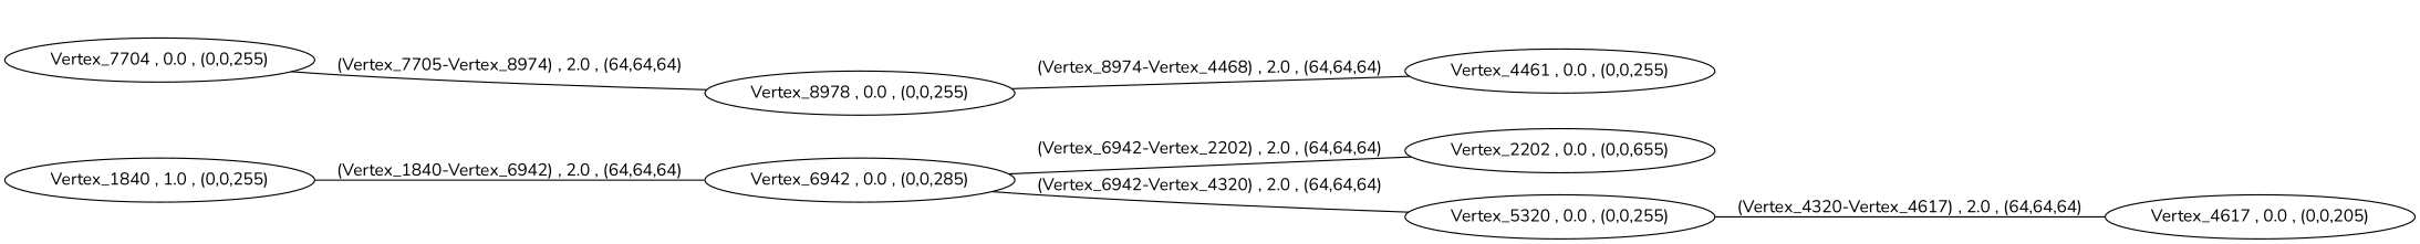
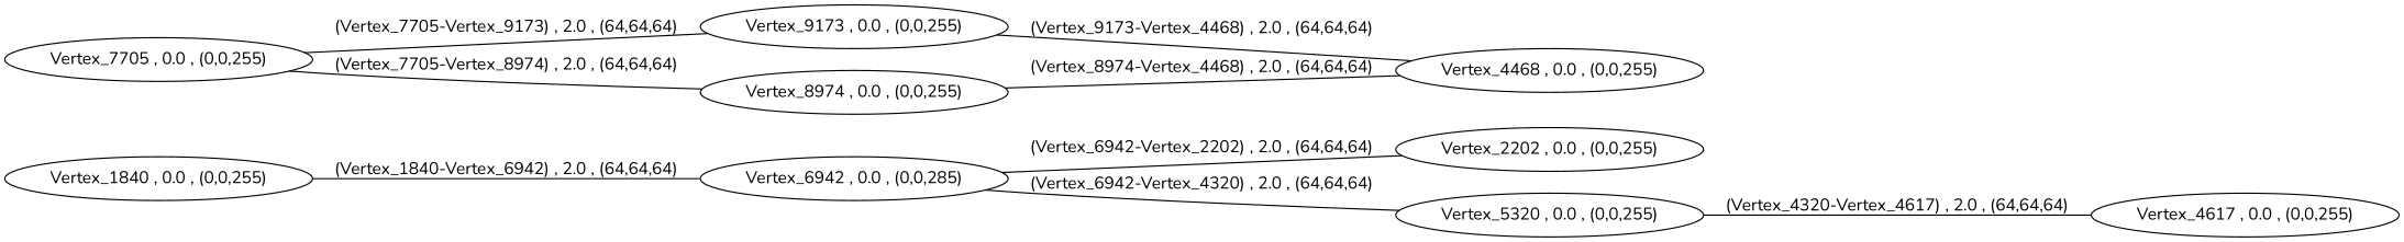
  graph {
    fontname=Nunito
    rankdir=LR
    node [fontname=Nunito]
    edge [fontname=Nunito]
-   n1 [label="Vertex_1840 , 1.0 , (0,0,255)"]
+   n1 [label="Vertex_1840 , 0.0 , (0,0,255)"]
    n2 [label="Vertex_6942 , 0.0 , (0,0,285)"]
-   n3 [label="Vertex_2202 , 0.0 , (0,0,655)"]
+   n3 [label="Vertex_2202 , 0.0 , (0,0,255)"]
    n4 [label="Vertex_5320 , 0.0 , (0,0,255)"]
-   n6 [label="Vertex_4461 , 0.0 , (0,0,255)"]
-   n7 [label="Vertex_4617 , 0.0 , (0,0,205)"]
-   n8 [label="Vertex_7704 , 0.0 , (0,0,255)"]
-   n9 [label="Vertex_8978 , 0.0 , (0,0,255)"]
+   n5 [label="Vertex_9173 , 0.0 , (0,0,255)"]
+   n6 [label="Vertex_4468 , 0.0 , (0,0,255)"]
+   n7 [label="Vertex_4617 , 0.0 , (0,0,255)"]
+   n8 [label="Vertex_7705 , 0.0 , (0,0,255)"]
+   n9 [label="Vertex_8974 , 0.0 , (0,0,255)"]
    n1 -- n2 [label="(Vertex_1840-Vertex_6942) , 2.0 , (64,64,64)"]
    n2 -- n3 [label="(Vertex_6942-Vertex_2202) , 2.0 , (64,64,64)"]
    n2 -- n4 [label="(Vertex_6942-Vertex_4320) , 2.0 , (64,64,64)"]
    n4 -- n7 [label="(Vertex_4320-Vertex_4617) , 2.0 , (64,64,64)"]
+   n5 -- n6 [label="(Vertex_9173-Vertex_4468) , 2.0 , (64,64,64)"]
+   n8 -- n5 [label="(Vertex_7705-Vertex_9173) , 2.0 , (64,64,64)"]
    n8 -- n9 [label="(Vertex_7705-Vertex_8974) , 2.0 , (64,64,64)"]
    n9 -- n6 [label="(Vertex_8974-Vertex_4468) , 2.0 , (64,64,64)"]
  }
